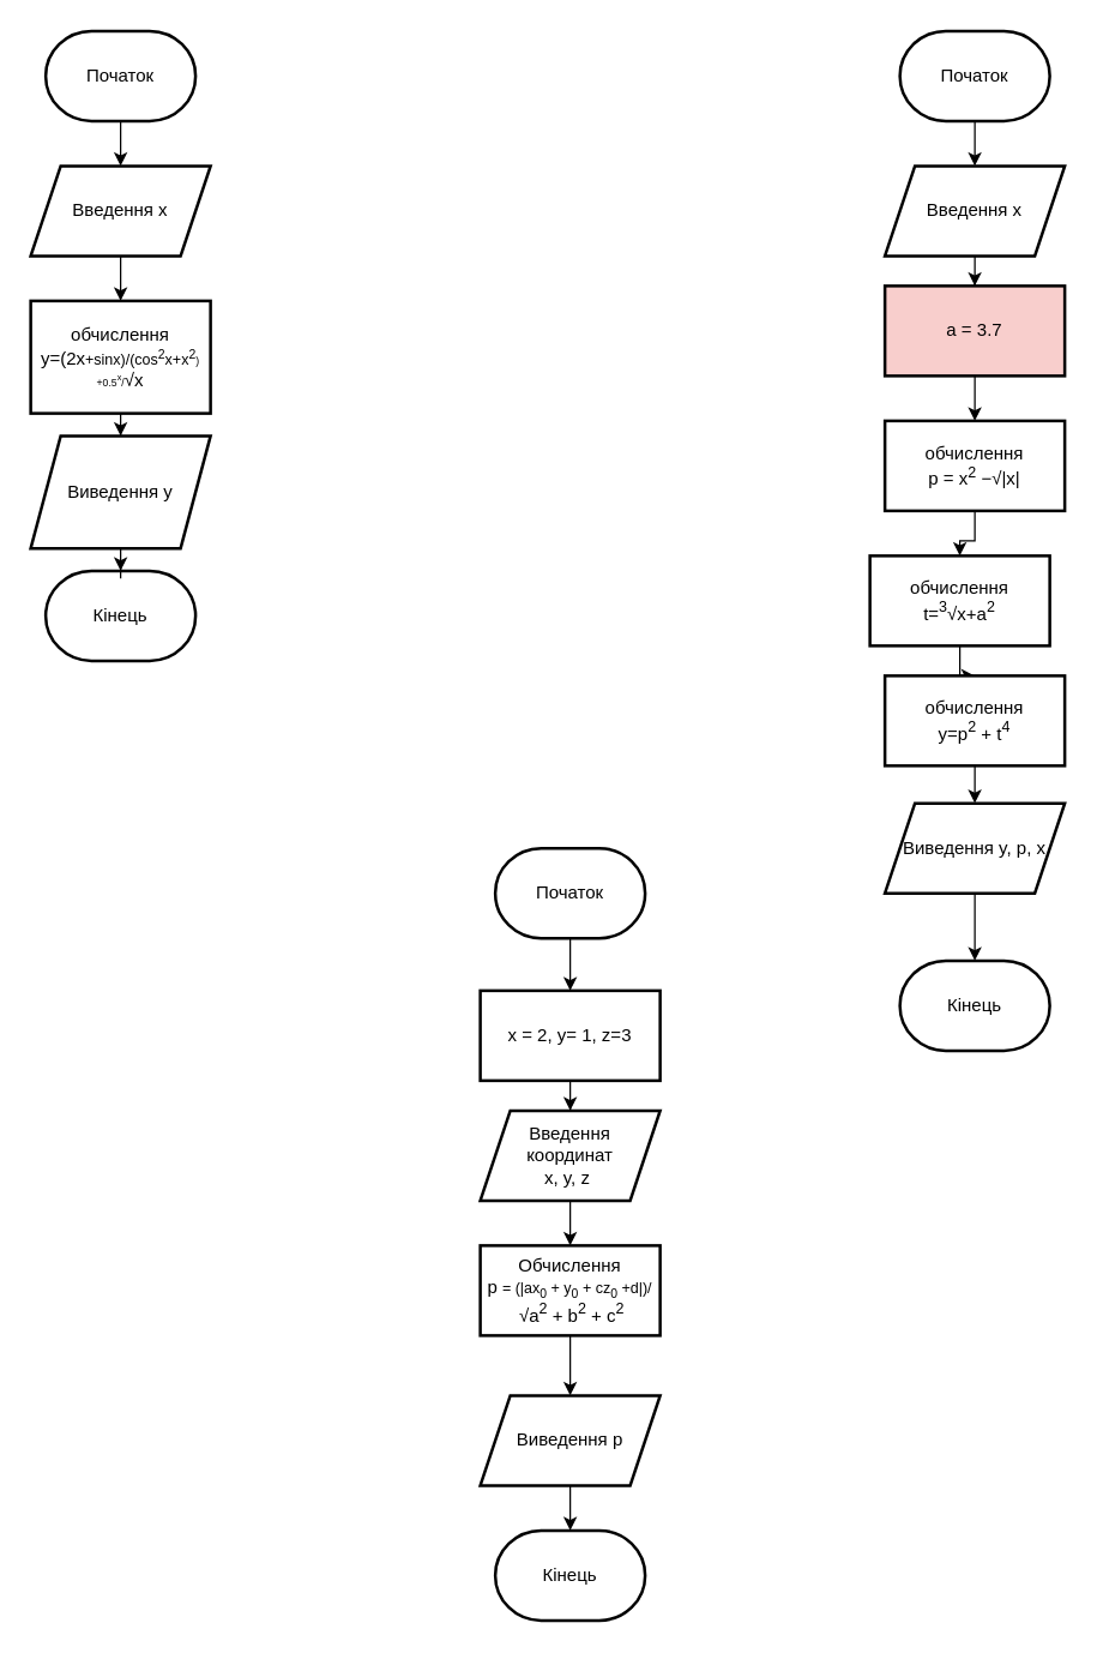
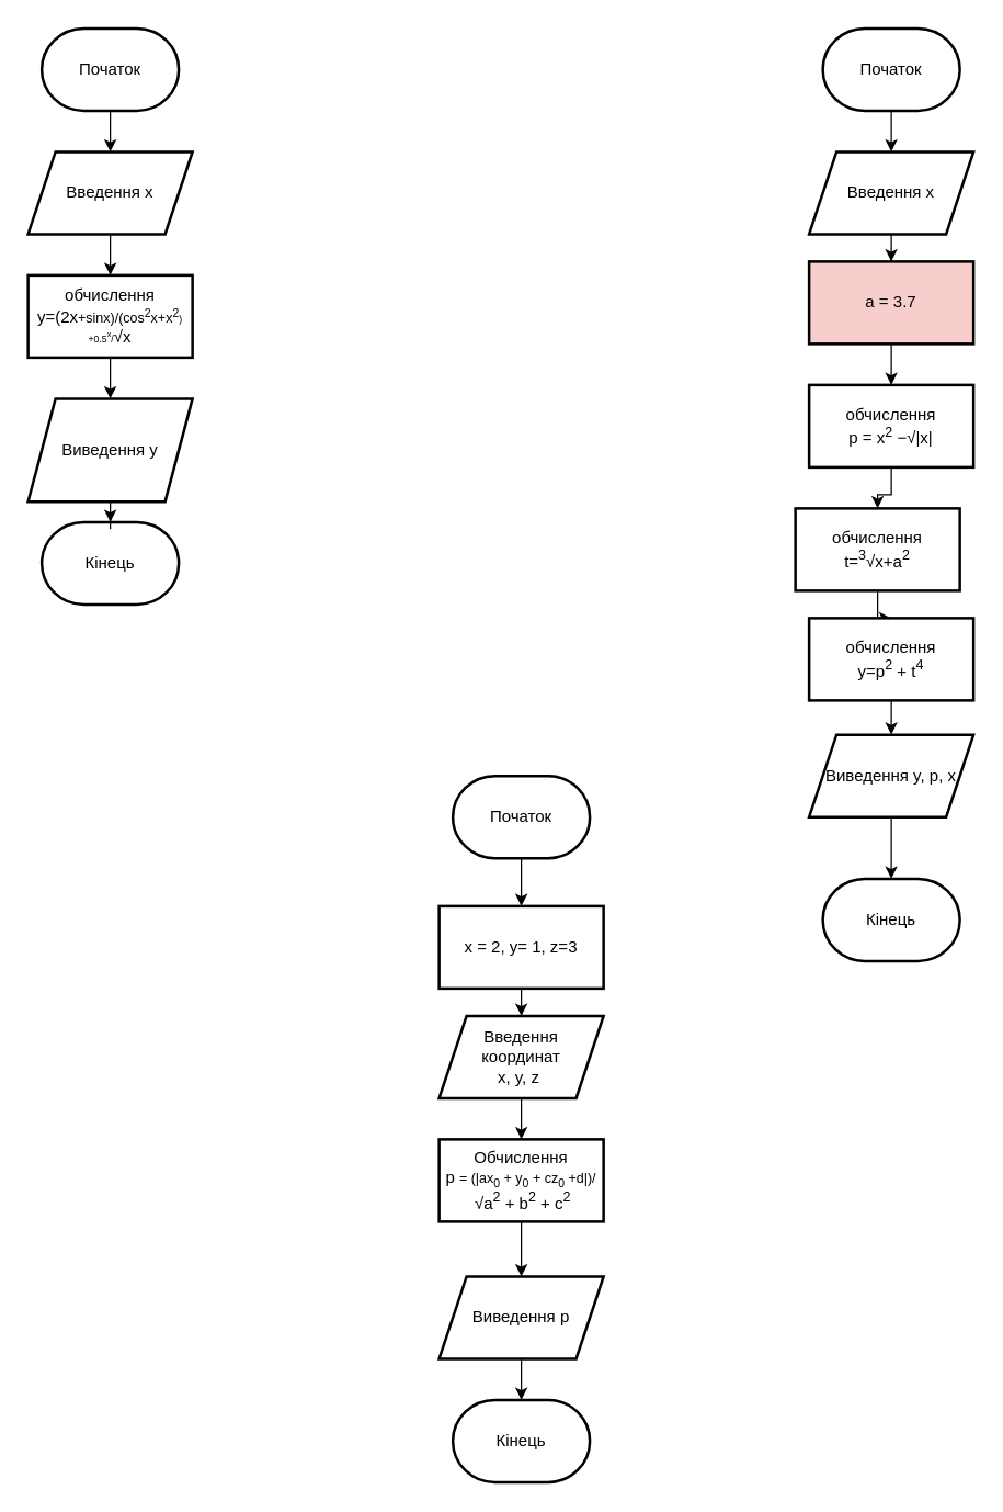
  <mxCell id="0" />
  <mxCell id="1" parent="0" />
  <mxCell id="2" value="" style="edgeStyle=orthogonalEdgeStyle;rounded=0;orthogonalLoop=1;jettySize=auto;html=1;" edge="1" parent="1" source="3" target="10"><mxGeometry relative="1" as="geometry" /></mxCell>
  <mxCell id="3" value="Початок" style="strokeWidth=2;html=1;shape=mxgraph.flowchart.terminator;whiteSpace=wrap;" vertex="1" parent="1"><mxGeometry x="30" y="20" width="100" height="60" as="geometry" /></mxCell>
  <mxCell id="4" value="Кiнець" style="strokeWidth=2;html=1;shape=mxgraph.flowchart.terminator;whiteSpace=wrap;fontColor=#000000;fillColor=#FFFFFF;" vertex="1" parent="1"><mxGeometry x="30" y="380" width="100" height="60" as="geometry" /></mxCell>
  <mxCell id="5" value="" style="edgeStyle=orthogonalEdgeStyle;rounded=0;orthogonalLoop=1;jettySize=auto;html=1;" edge="1" parent="1" source="6" target="27"><mxGeometry relative="1" as="geometry" /></mxCell>
  <mxCell id="6" value="Початок" style="strokeWidth=2;html=1;shape=mxgraph.flowchart.terminator;whiteSpace=wrap;" vertex="1" parent="1"><mxGeometry x="330" y="565" width="100" height="60" as="geometry" /></mxCell>
  <mxCell id="7" value="" style="edgeStyle=orthogonalEdgeStyle;rounded=0;orthogonalLoop=1;jettySize=auto;html=1;" edge="1" parent="1" source="8" target="16"><mxGeometry relative="1" as="geometry" /></mxCell>
  <mxCell id="8" value="Початок" style="strokeWidth=2;html=1;shape=mxgraph.flowchart.terminator;whiteSpace=wrap;" vertex="1" parent="1"><mxGeometry x="600" y="20" width="100" height="60" as="geometry" /></mxCell>
  <mxCell id="9" value="" style="edgeStyle=orthogonalEdgeStyle;rounded=0;orthogonalLoop=1;jettySize=auto;html=1;" edge="1" parent="1" source="10" target="12"><mxGeometry relative="1" as="geometry" /></mxCell>
  <mxCell id="10" value="Введення х" style="shape=parallelogram;perimeter=parallelogramPerimeter;whiteSpace=wrap;html=1;fixedSize=1;strokeWidth=2;" vertex="1" parent="1"><mxGeometry x="20" y="110" width="120" height="60" as="geometry" /></mxCell>
  <mxCell id="11" value="" style="edgeStyle=orthogonalEdgeStyle;rounded=0;orthogonalLoop=1;jettySize=auto;html=1;" edge="1" parent="1" source="12" target="14"><mxGeometry relative="1" as="geometry" /></mxCell>
- <mxCell id="12" value="обчислення&lt;br&gt;y=(2x&lt;span style=&quot;font-size: 10px;&quot;&gt;+sinx)/(cos&lt;sup&gt;2&lt;/sup&gt;x+x&lt;sup&gt;2&lt;/sup&gt;&lt;/span&gt;&lt;span style=&quot;font-size: 6.944px;&quot;&gt;) +0.5&lt;sup&gt;x&lt;/sup&gt;/&lt;/span&gt;√x" style="whiteSpace=wrap;html=1;strokeWidth=2;" vertex="1" parent="1"><mxGeometry x="20" y="200" width="120" height="75" as="geometry" /></mxCell>
+ <mxCell id="12" value="обчислення&lt;br&gt;y=(2x&lt;span style=&quot;font-size: 10px;&quot;&gt;+sinx)/(cos&lt;sup&gt;2&lt;/sup&gt;x+x&lt;sup&gt;2&lt;/sup&gt;&lt;/span&gt;&lt;span style=&quot;font-size: 6.944px;&quot;&gt;) +0.5&lt;sup&gt;x&lt;/sup&gt;/&lt;/span&gt;√x" style="whiteSpace=wrap;html=1;strokeWidth=2;" vertex="1" parent="1"><mxGeometry x="20" y="200" width="120" height="60" as="geometry" /></mxCell>
  <mxCell id="13" value="" style="edgeStyle=orthogonalEdgeStyle;rounded=0;orthogonalLoop=1;jettySize=auto;html=1;" edge="1" parent="1" source="14" target="4"><mxGeometry relative="1" as="geometry" /></mxCell>
  <mxCell id="14" value="Виведення y" style="shape=parallelogram;perimeter=parallelogramPerimeter;whiteSpace=wrap;html=1;fixedSize=1;strokeWidth=2;" vertex="1" parent="1"><mxGeometry x="20" y="290" width="120" height="75" as="geometry" /></mxCell>
  <mxCell id="15" value="" style="edgeStyle=orthogonalEdgeStyle;rounded=0;orthogonalLoop=1;jettySize=auto;html=1;" edge="1" parent="1" source="16" target="18"><mxGeometry relative="1" as="geometry" /></mxCell>
  <mxCell id="16" value="Введення х" style="shape=parallelogram;perimeter=parallelogramPerimeter;whiteSpace=wrap;html=1;fixedSize=1;strokeWidth=2;" vertex="1" parent="1"><mxGeometry x="590" y="110" width="120" height="60" as="geometry" /></mxCell>
  <mxCell id="17" value="" style="edgeStyle=orthogonalEdgeStyle;rounded=0;orthogonalLoop=1;jettySize=auto;html=1;" edge="1" parent="1" source="18" target="20"><mxGeometry relative="1" as="geometry" /></mxCell>
  <mxCell id="18" value="a = 3.7" style="whiteSpace=wrap;html=1;strokeWidth=2;fillColor=#f8cecc;" vertex="1" parent="1"><mxGeometry x="590" y="190" width="120" height="60" as="geometry" /></mxCell>
  <mxCell id="19" value="" style="edgeStyle=orthogonalEdgeStyle;rounded=0;orthogonalLoop=1;jettySize=auto;html=1;" edge="1" parent="1" source="20" target="22"><mxGeometry relative="1" as="geometry" /></mxCell>
  <mxCell id="20" value="обчислення &lt;br&gt;р = x&lt;sup&gt;2&lt;/sup&gt;&amp;nbsp;−√|x|" style="whiteSpace=wrap;html=1;strokeWidth=2;" vertex="1" parent="1"><mxGeometry x="590" y="280" width="120" height="60" as="geometry" /></mxCell>
  <mxCell id="21" value="" style="edgeStyle=orthogonalEdgeStyle;rounded=0;orthogonalLoop=1;jettySize=auto;html=1;" edge="1" parent="1" source="22" target="24"><mxGeometry relative="1" as="geometry" /></mxCell>
  <mxCell id="22" value="обчислення &lt;br&gt;t=&lt;sup&gt;3&lt;/sup&gt;√x+a&lt;sup&gt;2&lt;/sup&gt;" style="whiteSpace=wrap;html=1;strokeWidth=2;" vertex="1" parent="1"><mxGeometry x="580" y="370" width="120" height="60" as="geometry" /></mxCell>
  <mxCell id="23" value="" style="edgeStyle=orthogonalEdgeStyle;rounded=0;orthogonalLoop=1;jettySize=auto;html=1;" edge="1" parent="1" source="24" target="29"><mxGeometry relative="1" as="geometry" /></mxCell>
  <mxCell id="24" value="обчислення &lt;br&gt;y=p&lt;sup&gt;2&lt;/sup&gt; + t&lt;sup&gt;4&lt;/sup&gt;" style="whiteSpace=wrap;html=1;strokeWidth=2;" vertex="1" parent="1"><mxGeometry x="590" y="450" width="120" height="60" as="geometry" /></mxCell>
  <mxCell id="25" value="Кiнець" style="strokeWidth=2;html=1;shape=mxgraph.flowchart.terminator;whiteSpace=wrap;" vertex="1" parent="1"><mxGeometry x="600" y="640" width="100" height="60" as="geometry" /></mxCell>
  <mxCell id="26" value="" style="edgeStyle=orthogonalEdgeStyle;rounded=0;orthogonalLoop=1;jettySize=auto;html=1;" edge="1" parent="1" source="27" target="31"><mxGeometry relative="1" as="geometry" /></mxCell>
  <mxCell id="27" value="x = 2, y= 1, z=3" style="whiteSpace=wrap;html=1;strokeWidth=2;" vertex="1" parent="1"><mxGeometry x="320" y="660" width="120" height="60" as="geometry" /></mxCell>
  <mxCell id="28" value="" style="edgeStyle=orthogonalEdgeStyle;rounded=0;orthogonalLoop=1;jettySize=auto;html=1;" edge="1" parent="1" source="29" target="25"><mxGeometry relative="1" as="geometry" /></mxCell>
  <mxCell id="29" value="Виведення y, p, x" style="shape=parallelogram;perimeter=parallelogramPerimeter;whiteSpace=wrap;html=1;fixedSize=1;strokeWidth=2;" vertex="1" parent="1"><mxGeometry x="590" y="535" width="120" height="60" as="geometry" /></mxCell>
  <mxCell id="30" value="" style="edgeStyle=orthogonalEdgeStyle;rounded=0;orthogonalLoop=1;jettySize=auto;html=1;" edge="1" parent="1" source="31" target="33"><mxGeometry relative="1" as="geometry" /></mxCell>
  <mxCell id="31" value="Введення &lt;br&gt;координат &lt;br&gt;x, y, z&amp;nbsp;" style="shape=parallelogram;perimeter=parallelogramPerimeter;whiteSpace=wrap;html=1;fixedSize=1;strokeWidth=2;" vertex="1" parent="1"><mxGeometry x="320" y="740" width="120" height="60" as="geometry" /></mxCell>
  <mxCell id="32" value="" style="edgeStyle=orthogonalEdgeStyle;rounded=0;orthogonalLoop=1;jettySize=auto;html=1;" edge="1" parent="1" source="33" target="35"><mxGeometry relative="1" as="geometry" /></mxCell>
  <mxCell id="33" value="Обчислення &lt;br&gt;p&amp;nbsp;&lt;span style=&quot;font-size: 10px;&quot;&gt;= (|ax&lt;sub&gt;0&lt;/sub&gt;&amp;nbsp;+ y&lt;sub&gt;0&lt;/sub&gt;&amp;nbsp;+ cz&lt;sub&gt;0&lt;/sub&gt;&amp;nbsp;+d|)/&lt;br&gt;&amp;nbsp;&lt;/span&gt;√a&lt;sup&gt;2&lt;/sup&gt;&amp;nbsp;+ b&lt;sup&gt;2&lt;/sup&gt;&amp;nbsp;+ c&lt;sup&gt;2&lt;/sup&gt;" style="whiteSpace=wrap;html=1;strokeWidth=2;" vertex="1" parent="1"><mxGeometry x="320" y="830" width="120" height="60" as="geometry" /></mxCell>
  <mxCell id="34" value="" style="edgeStyle=orthogonalEdgeStyle;rounded=0;orthogonalLoop=1;jettySize=auto;html=1;" edge="1" parent="1" source="35" target="36"><mxGeometry relative="1" as="geometry" /></mxCell>
  <mxCell id="35" value="Виведення p" style="shape=parallelogram;perimeter=parallelogramPerimeter;whiteSpace=wrap;html=1;fixedSize=1;strokeWidth=2;" vertex="1" parent="1"><mxGeometry x="320" y="930" width="120" height="60" as="geometry" /></mxCell>
  <mxCell id="36" value="Кiнець" style="strokeWidth=2;html=1;shape=mxgraph.flowchart.terminator;whiteSpace=wrap;" vertex="1" parent="1"><mxGeometry x="330" y="1020" width="100" height="60" as="geometry" /></mxCell>
